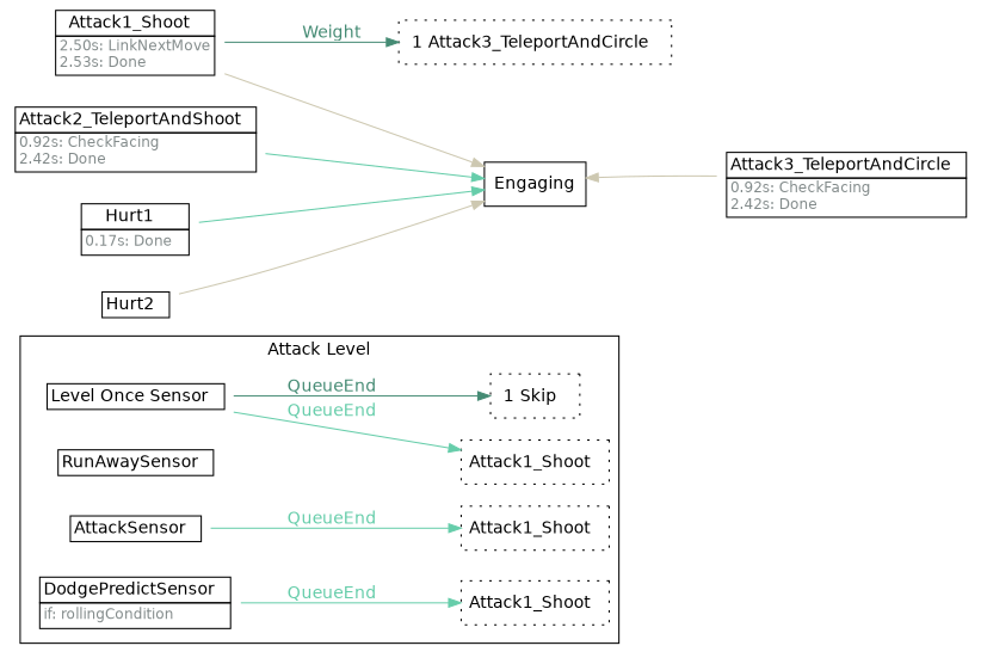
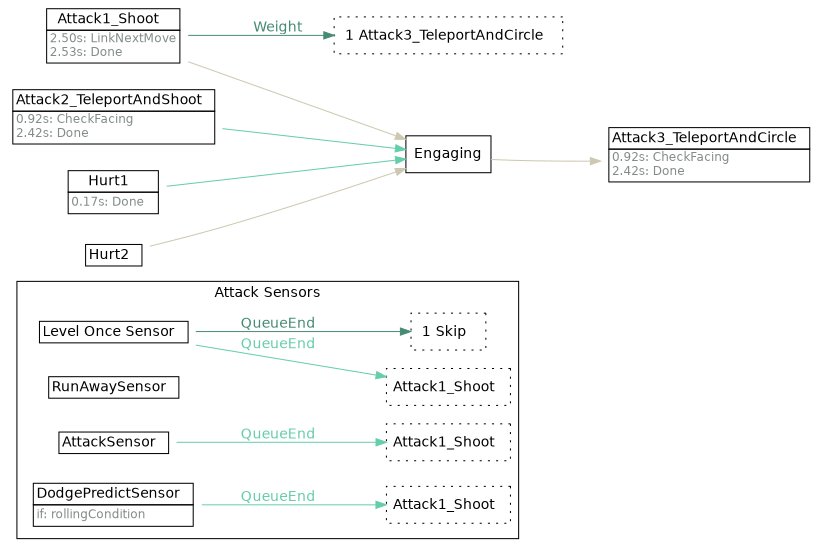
  strict digraph {
    rankdir=LR
    node [fontname=Helvetica shape=plaintext]
    edge [color=aquamarine3 fontcolor=cornsilk3 fontname=Helvetica]
    n1 [label=<<TABLE border="0" cellspacing="0" cellborder="1" cellpadding="2"><TR><TD>Level Once Sensor  </TD></TR></TABLE>>]
    n2 [label=<<TABLE border="0" cellspacing="0" cellborder="0" cellpadding="2"><TR><TD>Attack1_Shoot  </TD></TR></TABLE>> margin=0.05 shape=box style=dotted]
    n3 [label=<<TABLE border="0" cellspacing="0" cellborder="0" cellpadding="2"><TR><TD>1 Skip  </TD></TR></TABLE>> shape=box style=dotted]
    n4 [label=<<TABLE border="0" cellspacing="0" cellborder="1" cellpadding="2"><TR><TD>RunAwaySensor  </TD></TR></TABLE>>]
    n5 [label=<<TABLE border="0" cellspacing="0" cellborder="1" cellpadding="2"><TR><TD>AttackSensor  </TD></TR></TABLE>>]
    n6 [label=<<TABLE border="0" cellspacing="0" cellborder="0" cellpadding="2"><TR><TD>Attack1_Shoot  </TD></TR></TABLE>> margin=0.05 shape=box style=dotted]
    n7 [label=<<TABLE border="0" cellspacing="0" cellborder="1" cellpadding="2"><TR><TD>DodgePredictSensor  </TD></TR><TR><TD align="left" balign="left"><FONT point-size="12" color="azure4">if: rollingCondition</FONT>  </TD></TR></TABLE>>]
    n8 [label=<<TABLE border="0" cellspacing="0" cellborder="0" cellpadding="2"><TR><TD>Attack1_Shoot  </TD></TR></TABLE>> margin=0.05 shape=box style=dotted]
    n9 [label=<<TABLE border="0" cellspacing="0" cellborder="1" cellpadding="2"><TR><TD>Attack1_Shoot  </TD></TR><TR><TD align="left" balign="left"><FONT point-size="12" color="azure4">2.50s: LinkNextMove<br/>2.53s: Done</FONT>  </TD></TR></TABLE>>]
    Engaging [shape=box]
    n11 [label=<<TABLE border="0" cellspacing="0" cellborder="0" cellpadding="2"><TR><TD>1 Attack3_TeleportAndCircle  </TD></TR></TABLE>> shape=box style=dotted]
    n12 [label=<<TABLE border="0" cellspacing="0" cellborder="1" cellpadding="2"><TR><TD>Attack2_TeleportAndShoot  </TD></TR><TR><TD align="left" balign="left"><FONT point-size="12" color="azure4">0.92s: CheckFacing<br/>2.42s: Done</FONT>  </TD></TR></TABLE>>]
    n13 [label=<<TABLE border="0" cellspacing="0" cellborder="1" cellpadding="2"><TR><TD>Attack3_TeleportAndCircle  </TD></TR><TR><TD align="left" balign="left"><FONT point-size="12" color="azure4">0.92s: CheckFacing<br/>2.42s: Done</FONT>  </TD></TR></TABLE>>]
    n14 [label=<<TABLE border="0" cellspacing="0" cellborder="1" cellpadding="2"><TR><TD>Hurt1  </TD></TR><TR><TD align="left" balign="left"><FONT point-size="12" color="azure4">0.17s: Done</FONT>  </TD></TR></TABLE>>]
    n15 [label=<<TABLE border="0" cellspacing="0" cellborder="1" cellpadding="2"><TR><TD>Hurt2  </TD></TR></TABLE>>]
    subgraph cluster_1 {
      fontname=Helvetica
-     label="Attack Level"
+     label="Attack Sensors"
      rank=sink
      n1
      n2
      n3
      n4
      n5
      n6
      n7
      n8
    }
    n1 -> n2 [fontcolor=aquamarine3 label=QueueEnd]
    n1 -> n3 [color=aquamarine4 fontcolor=aquamarine4 label=QueueEnd]
    n5 -> n6 [fontcolor=aquamarine3 label=QueueEnd]
    n7 -> n8 [fontcolor=aquamarine3 label=QueueEnd]
    n9 -> Engaging [color=cornsilk3]
    n9 -> n11 [color=aquamarine4 fontcolor=aquamarine4 label=Weight]
    n12 -> Engaging
-   n13 -> Engaging [color=cornsilk3]
+   Engaging -> n13 [color=cornsilk3]
    n14 -> Engaging
    n15 -> Engaging [color=cornsilk3]
  }
